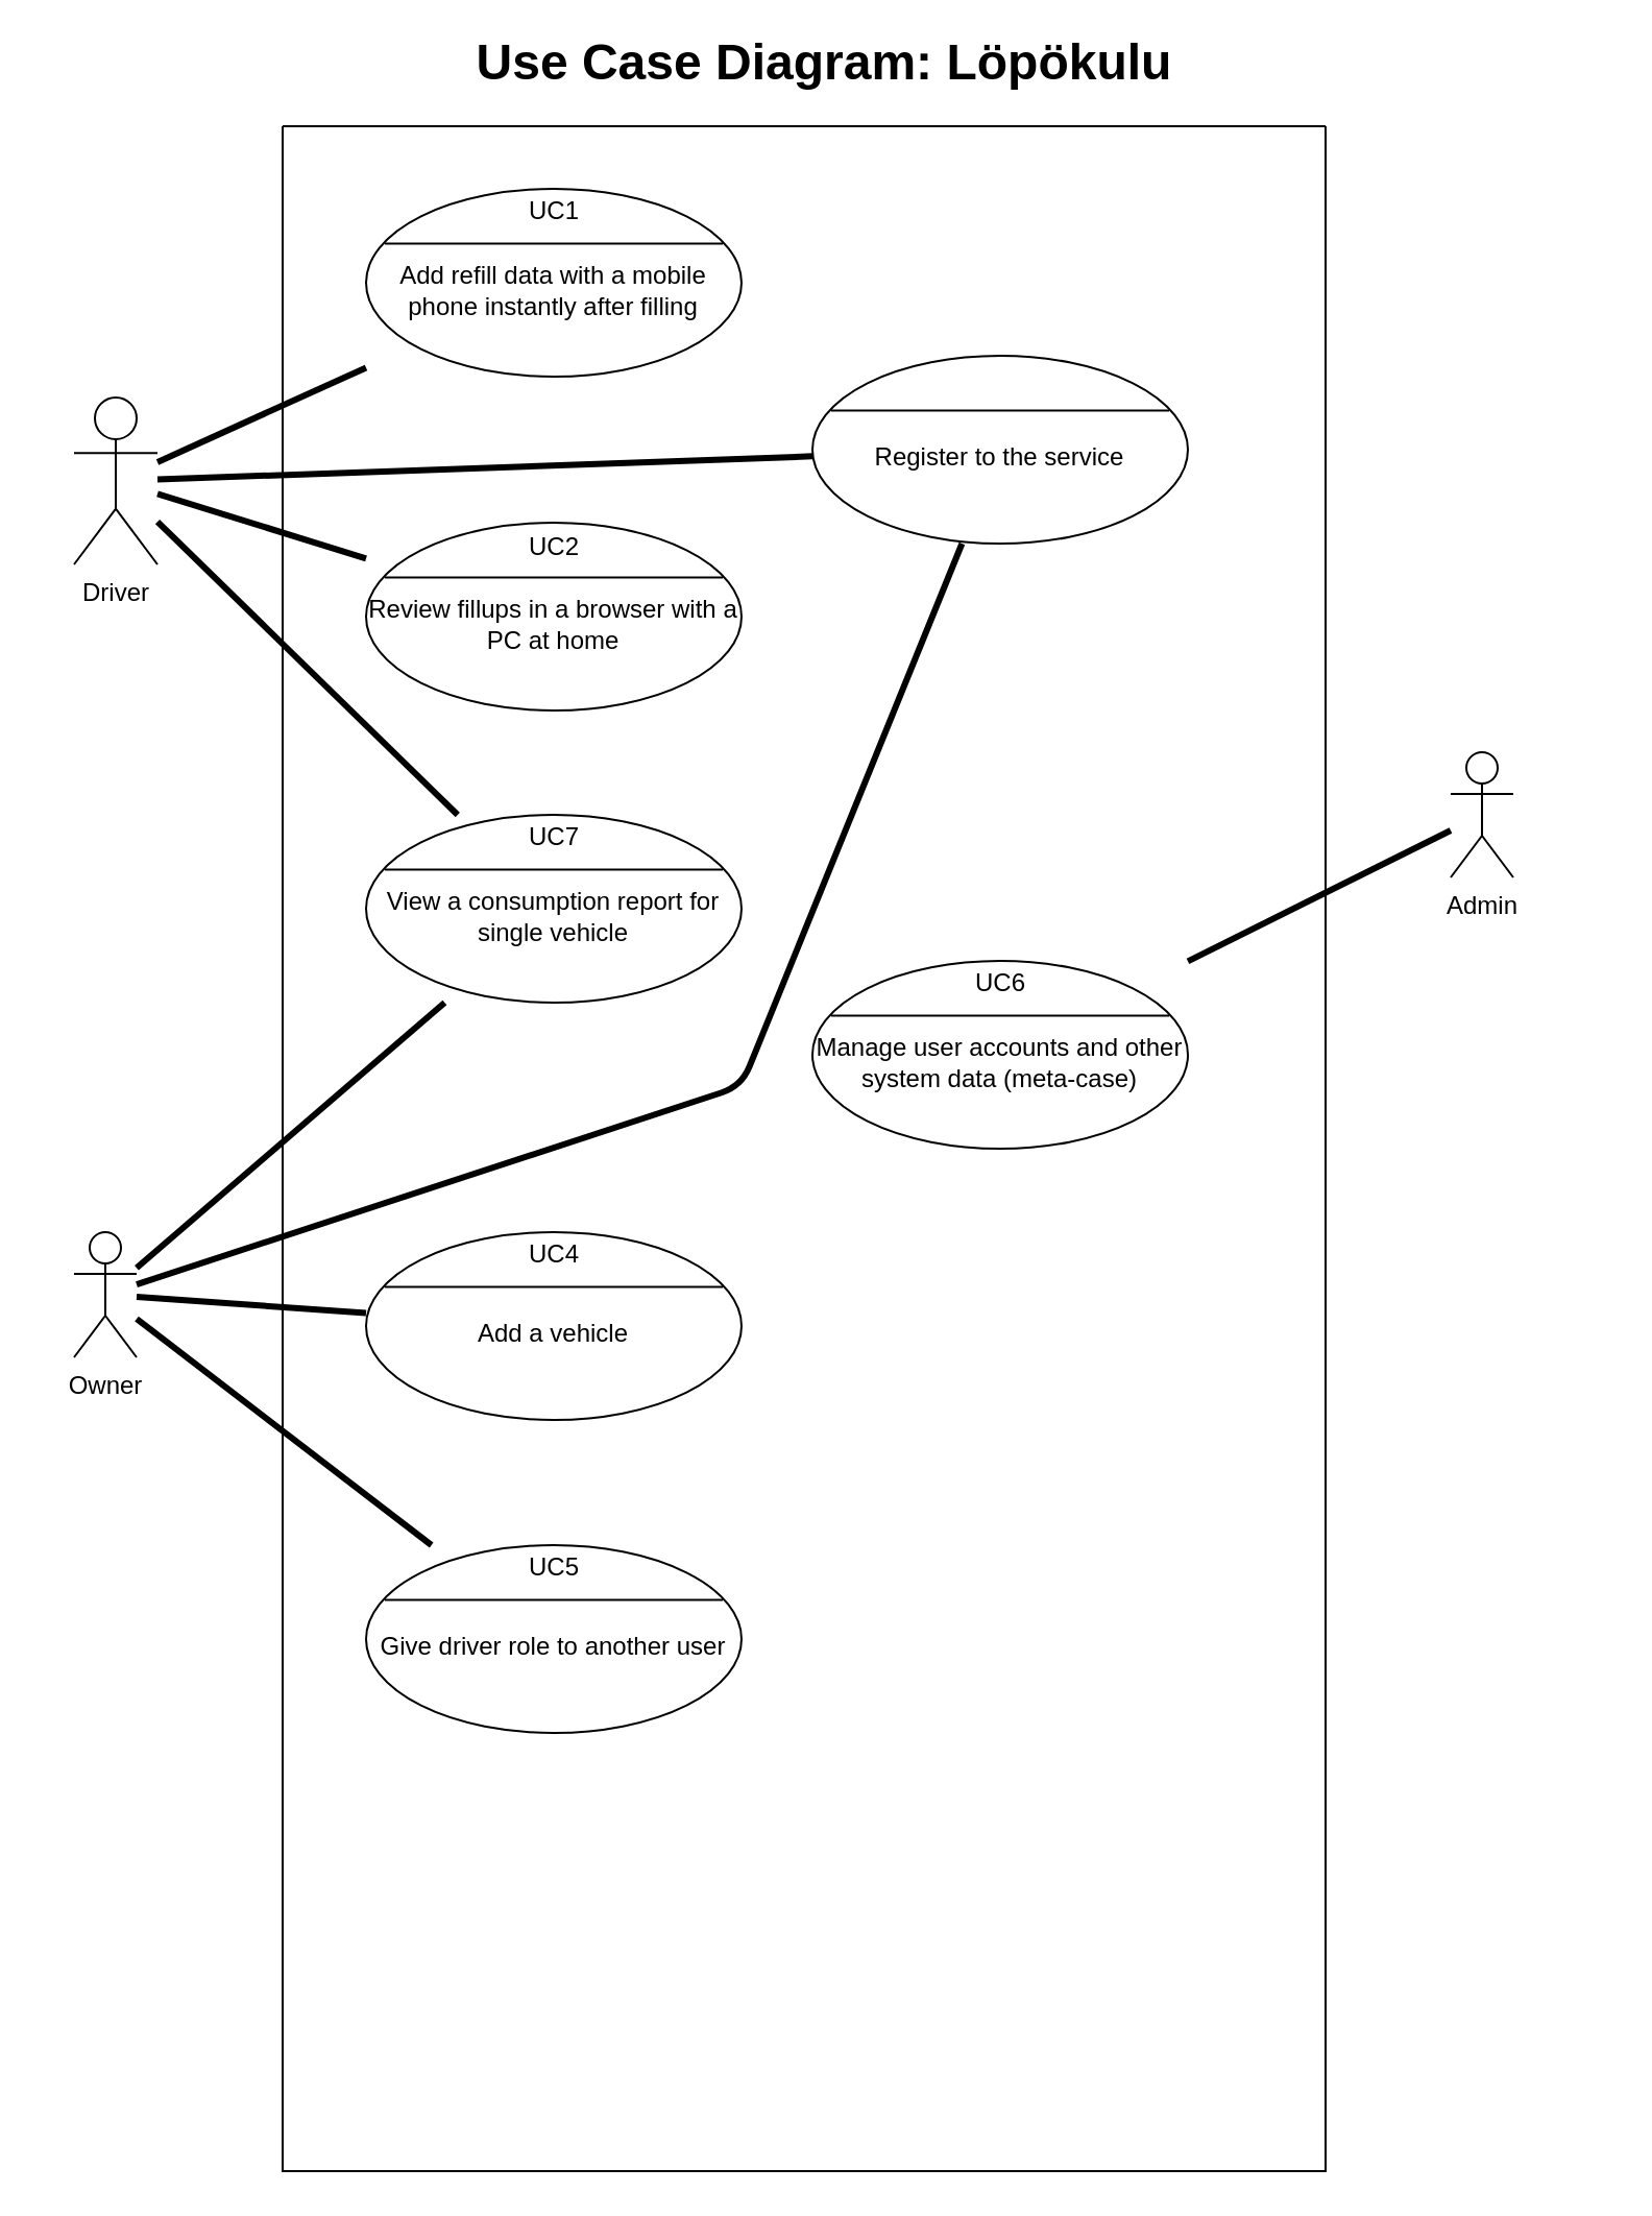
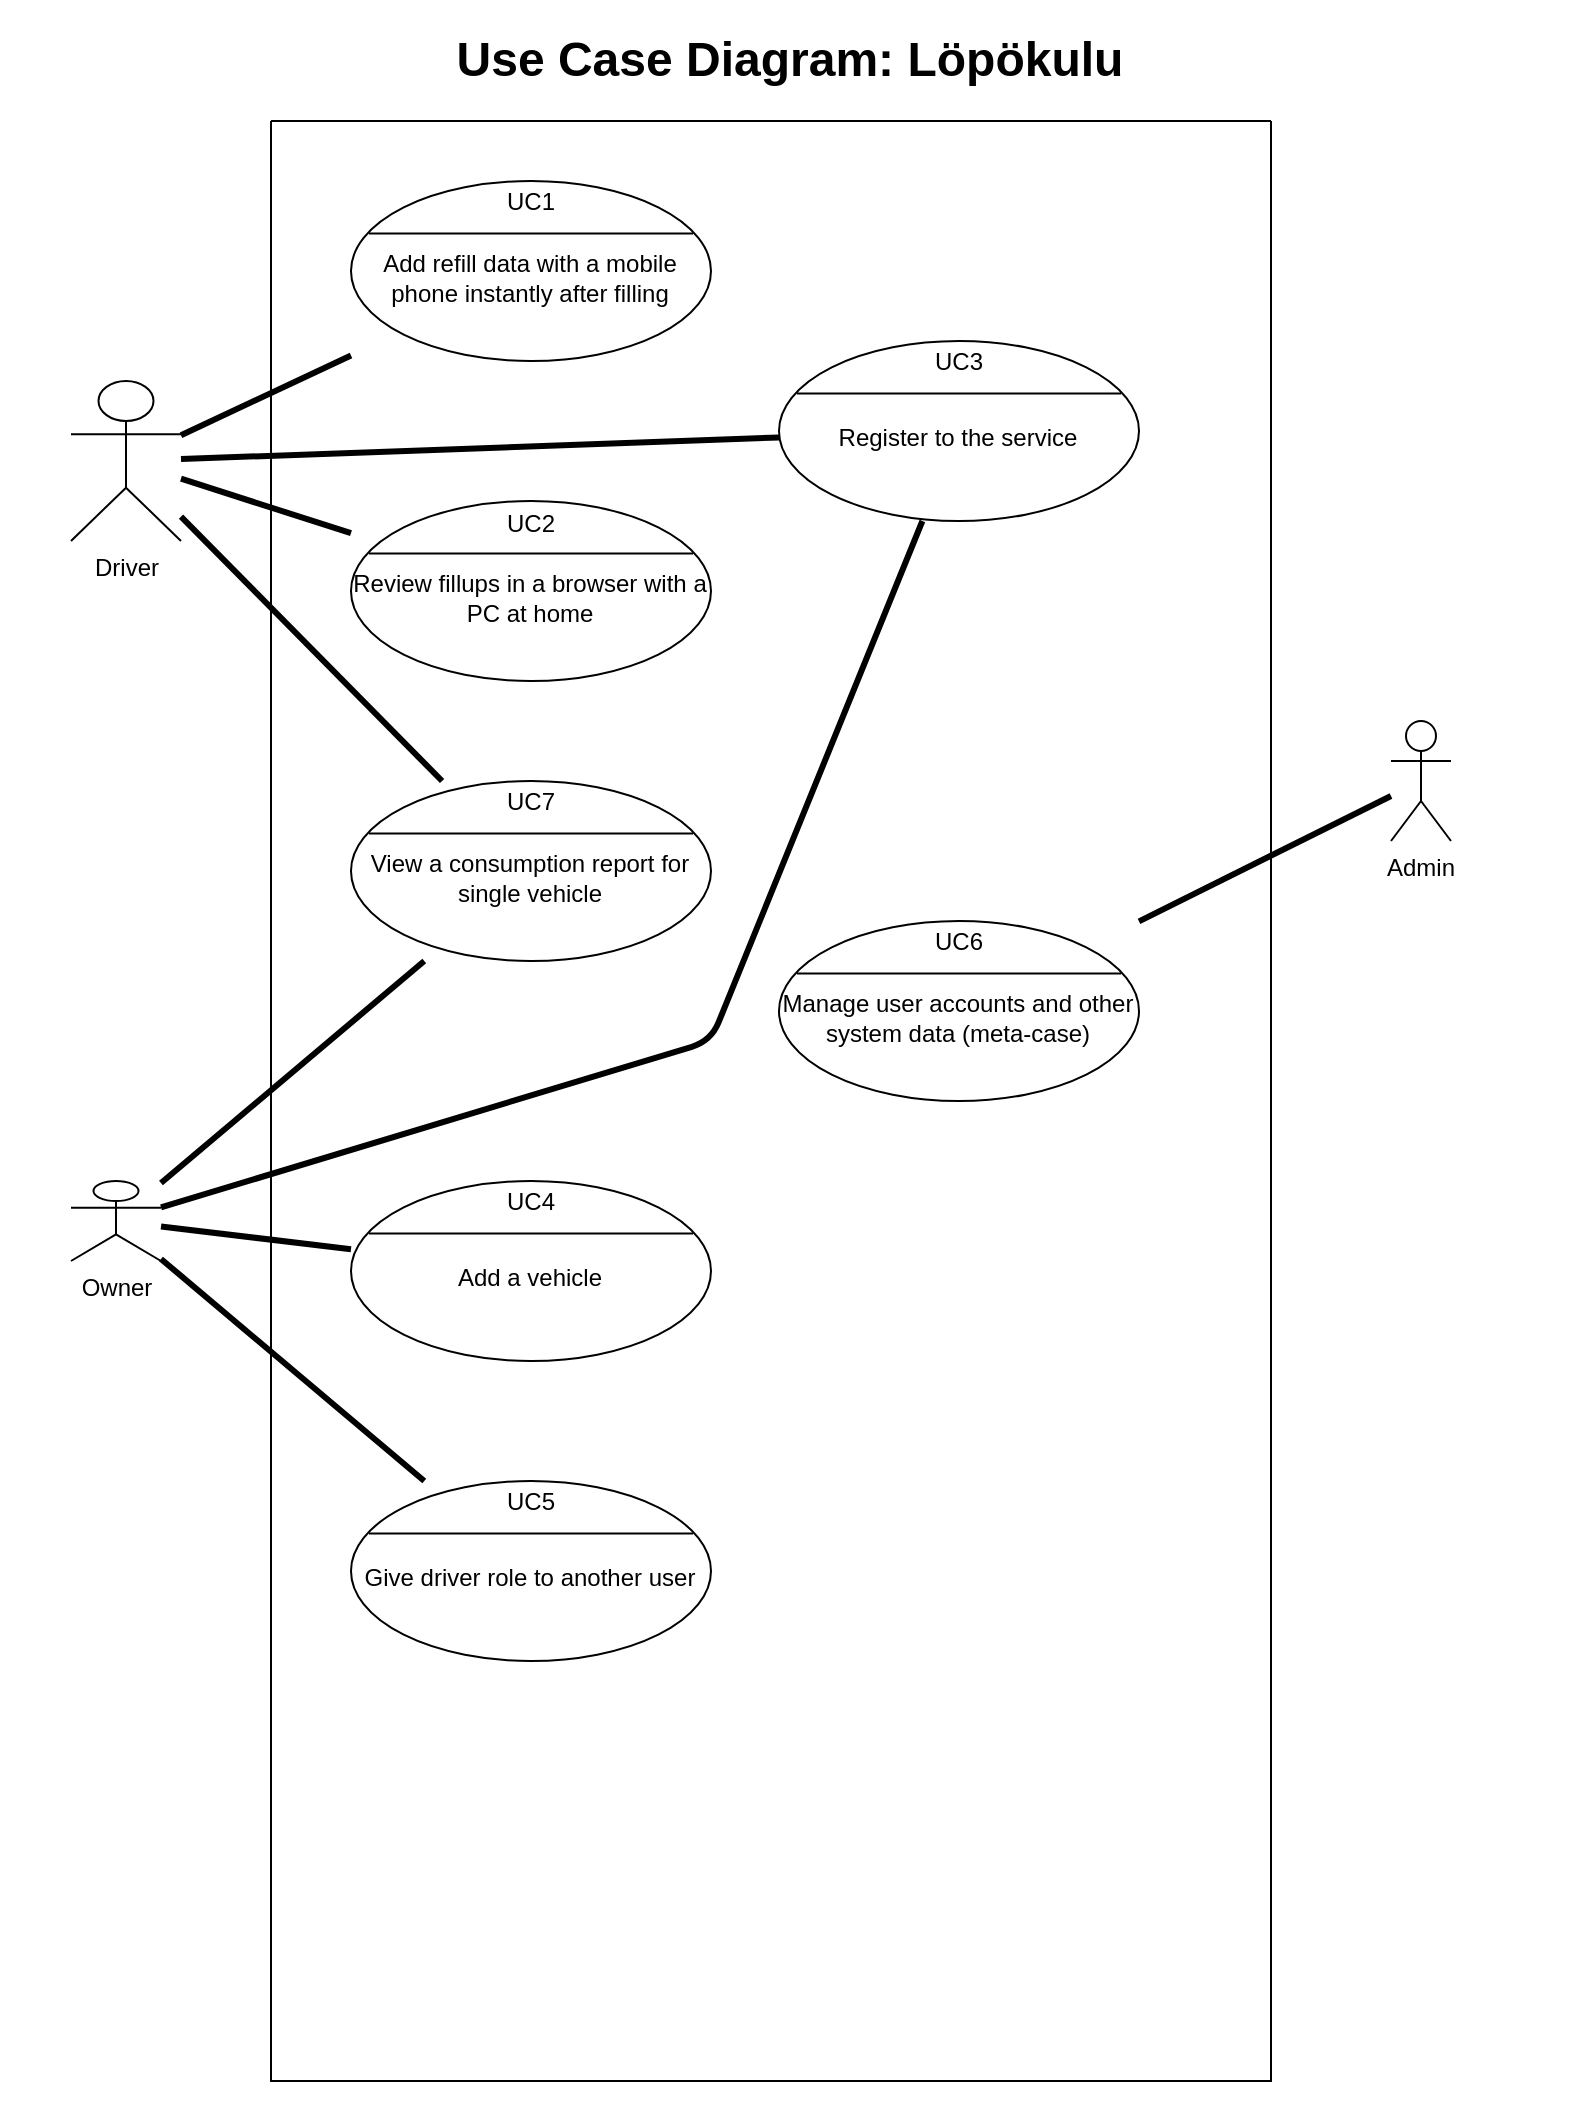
  <mxCell id="0" />
  <mxCell id="1" parent="0" />
  <mxCell id="2" value="" style="swimlane;startSize=0;" parent="1" vertex="1"><mxGeometry x="135" y="60" width="500" height="980" as="geometry" /></mxCell>
  <mxCell id="3" value="" style="shape=ellipse;container=1;horizontal=1;horizontalStack=0;resizeParent=1;resizeParentMax=0;resizeLast=0;html=1;dashed=0;collapsible=0;" vertex="1" parent="2"><mxGeometry x="40" y="30" width="180" height="90" as="geometry" /></mxCell>
  <mxCell id="4" value="UC1" style="html=1;strokeColor=none;fillColor=none;align=center;verticalAlign=middle;rotatable=0;" vertex="1" parent="3"><mxGeometry width="180" height="22.5" as="geometry" /></mxCell>
  <mxCell id="5" value="" style="line;strokeWidth=1;fillColor=none;rotatable=0;labelPosition=right;points=[];portConstraint=eastwest;dashed=0;resizeWidth=1;" vertex="1" parent="3"><mxGeometry x="9" y="22.5" width="162" height="7.5" as="geometry" /></mxCell>
  <mxCell id="6" value="Add refill data with a mobile phone instantly after filling" style="text;html=1;align=center;verticalAlign=middle;rotatable=0;whiteSpace=wrap;" vertex="1" parent="3"><mxGeometry y="30.0" width="180" height="37.5" as="geometry" /></mxCell>
  <mxCell id="7" value="" style="shape=ellipse;container=1;horizontal=1;horizontalStack=0;resizeParent=1;resizeParentMax=0;resizeLast=0;html=1;dashed=0;collapsible=0;" vertex="1" parent="2"><mxGeometry x="40" y="190" width="180" height="90" as="geometry" /></mxCell>
  <mxCell id="8" value="UC2" style="html=1;strokeColor=none;fillColor=none;align=center;verticalAlign=middle;rotatable=0;" vertex="1" parent="7"><mxGeometry y="1" width="180" height="22.5" as="geometry" /></mxCell>
  <mxCell id="9" value="" style="line;strokeWidth=1;fillColor=none;rotatable=0;labelPosition=right;points=[];portConstraint=eastwest;dashed=0;resizeWidth=1;" vertex="1" parent="7"><mxGeometry x="9" y="22.5" width="162" height="7.5" as="geometry" /></mxCell>
  <mxCell id="10" value="Review fillups in a browser with a PC at home" style="text;html=1;align=center;verticalAlign=middle;rotatable=0;whiteSpace=wrap;" vertex="1" parent="7"><mxGeometry y="30.0" width="180" height="37.5" as="geometry" /></mxCell>
  <mxCell id="11" value="" style="shape=ellipse;container=1;horizontal=1;horizontalStack=0;resizeParent=1;resizeParentMax=0;resizeLast=0;html=1;dashed=0;collapsible=0;" vertex="1" parent="2"><mxGeometry x="254" y="110" width="180" height="90" as="geometry" /></mxCell>
+ <mxCell id="12" value="UC3" style="html=1;strokeColor=none;fillColor=none;align=center;verticalAlign=middle;rotatable=0;" vertex="1" parent="11"><mxGeometry width="180" height="22.5" as="geometry" /></mxCell>
  <mxCell id="13" value="" style="line;strokeWidth=1;fillColor=none;rotatable=0;labelPosition=right;points=[];portConstraint=eastwest;dashed=0;resizeWidth=1;" vertex="1" parent="11"><mxGeometry x="9" y="22.5" width="162" height="7.5" as="geometry" /></mxCell>
  <mxCell id="14" value="Register to the service" style="text;html=1;align=center;verticalAlign=middle;rotatable=0;whiteSpace=wrap;" vertex="1" parent="11"><mxGeometry y="30.0" width="180" height="37.5" as="geometry" /></mxCell>
  <mxCell id="15" value="" style="shape=ellipse;container=1;horizontal=1;horizontalStack=0;resizeParent=1;resizeParentMax=0;resizeLast=0;html=1;dashed=0;collapsible=0;" vertex="1" parent="2"><mxGeometry x="40" y="530" width="180" height="90" as="geometry" /></mxCell>
  <mxCell id="16" value="UC4" style="html=1;strokeColor=none;fillColor=none;align=center;verticalAlign=middle;rotatable=0;" vertex="1" parent="15"><mxGeometry width="180" height="22.5" as="geometry" /></mxCell>
  <mxCell id="17" value="" style="line;strokeWidth=1;fillColor=none;rotatable=0;labelPosition=right;points=[];portConstraint=eastwest;dashed=0;resizeWidth=1;" vertex="1" parent="15"><mxGeometry x="9" y="22.5" width="162" height="7.5" as="geometry" /></mxCell>
  <mxCell id="18" value="Add a vehicle" style="text;html=1;align=center;verticalAlign=middle;rotatable=0;whiteSpace=wrap;" vertex="1" parent="15"><mxGeometry y="30.0" width="180" height="37.5" as="geometry" /></mxCell>
  <mxCell id="19" value="" style="shape=ellipse;container=1;horizontal=1;horizontalStack=0;resizeParent=1;resizeParentMax=0;resizeLast=0;html=1;dashed=0;collapsible=0;" vertex="1" parent="2"><mxGeometry x="40" y="680" width="180" height="90" as="geometry" /></mxCell>
  <mxCell id="20" value="UC5" style="html=1;strokeColor=none;fillColor=none;align=center;verticalAlign=middle;rotatable=0;" vertex="1" parent="19"><mxGeometry width="180" height="22.5" as="geometry" /></mxCell>
  <mxCell id="21" value="" style="line;strokeWidth=1;fillColor=none;rotatable=0;labelPosition=right;points=[];portConstraint=eastwest;dashed=0;resizeWidth=1;" vertex="1" parent="19"><mxGeometry x="9" y="22.5" width="162" height="7.5" as="geometry" /></mxCell>
  <mxCell id="22" value="Give driver role to another user" style="text;html=1;align=center;verticalAlign=middle;rotatable=0;whiteSpace=wrap;" vertex="1" parent="19"><mxGeometry y="30.0" width="180" height="37.5" as="geometry" /></mxCell>
  <mxCell id="23" value="" style="shape=ellipse;container=1;horizontal=1;horizontalStack=0;resizeParent=1;resizeParentMax=0;resizeLast=0;html=1;dashed=0;collapsible=0;" vertex="1" parent="2"><mxGeometry x="254" y="400" width="180" height="90" as="geometry" /></mxCell>
  <mxCell id="24" value="UC6" style="html=1;strokeColor=none;fillColor=none;align=center;verticalAlign=middle;rotatable=0;" vertex="1" parent="23"><mxGeometry width="180" height="22.5" as="geometry" /></mxCell>
  <mxCell id="25" value="" style="line;strokeWidth=1;fillColor=none;rotatable=0;labelPosition=right;points=[];portConstraint=eastwest;dashed=0;resizeWidth=1;" vertex="1" parent="23"><mxGeometry x="9" y="22.5" width="162" height="7.5" as="geometry" /></mxCell>
  <mxCell id="26" value="Manage user accounts and other system data (meta-case)" style="text;html=1;align=center;verticalAlign=middle;rotatable=0;whiteSpace=wrap;" vertex="1" parent="23"><mxGeometry y="30.0" width="180" height="37.5" as="geometry" /></mxCell>
- <mxCell id="27" value="Driver" style="shape=umlActor;verticalLabelPosition=bottom;verticalAlign=top;html=1;outlineConnect=0;" vertex="1" parent="1"><mxGeometry x="35" y="190" width="40" height="80" as="geometry" /></mxCell>
+ <mxCell id="27" value="Driver" style="shape=umlActor;verticalLabelPosition=bottom;verticalAlign=top;html=1;outlineConnect=0;" vertex="1" parent="1"><mxGeometry x="35" y="190" width="55" height="80" as="geometry" /></mxCell>
  <mxCell id="28" value="" style="endArrow=none;startArrow=none;endFill=0;startFill=0;endSize=8;html=1;verticalAlign=bottom;labelBackgroundColor=none;strokeWidth=3;" edge="1" parent="1" source="27" target="3"><mxGeometry width="160" relative="1" as="geometry"><mxPoint x="245" y="560" as="sourcePoint" /><mxPoint x="405" y="560" as="targetPoint" /></mxGeometry></mxCell>
  <mxCell id="29" value="" style="endArrow=none;startArrow=none;endFill=0;startFill=0;endSize=8;html=1;verticalAlign=bottom;labelBackgroundColor=none;strokeWidth=3;" edge="1" parent="1" source="27" target="7"><mxGeometry width="160" relative="1" as="geometry"><mxPoint x="245" y="560" as="sourcePoint" /><mxPoint x="55" y="420" as="targetPoint" /></mxGeometry></mxCell>
  <mxCell id="30" value="&lt;font style=&quot;font-size: 24px&quot;&gt;&lt;b&gt;Use Case Diagram: Löpökulu&lt;/b&gt;&lt;/font&gt;" style="text;html=1;strokeColor=none;fillColor=none;align=center;verticalAlign=middle;whiteSpace=wrap;rounded=0;" vertex="1" parent="1"><mxGeometry x="20" y="20" width="750" height="20" as="geometry" /></mxCell>
  <mxCell id="31" value="" style="endArrow=none;startArrow=none;endFill=0;startFill=0;endSize=8;html=1;verticalAlign=bottom;labelBackgroundColor=none;strokeWidth=3;" edge="1" parent="1" source="27" target="11"><mxGeometry width="160" relative="1" as="geometry"><mxPoint x="45" y="230" as="sourcePoint" /><mxPoint x="205" y="230" as="targetPoint" /></mxGeometry></mxCell>
  <mxCell id="32" value="" style="endArrow=none;startArrow=none;endFill=0;startFill=0;endSize=8;html=1;verticalAlign=bottom;labelBackgroundColor=none;strokeWidth=3;" edge="1" parent="1" source="33" target="15"><mxGeometry width="160" relative="1" as="geometry"><mxPoint x="305" y="560" as="sourcePoint" /><mxPoint x="465" y="560" as="targetPoint" /></mxGeometry></mxCell>
- <mxCell id="33" value="Owner" style="shape=umlActor;verticalLabelPosition=bottom;verticalAlign=top;html=1;outlineConnect=0;" vertex="1" parent="1"><mxGeometry x="35" y="590" width="30" height="60" as="geometry" /></mxCell>
+ <mxCell id="33" value="Owner" style="shape=umlActor;verticalLabelPosition=bottom;verticalAlign=top;html=1;outlineConnect=0;" vertex="1" parent="1"><mxGeometry x="35" y="590" width="45" height="40" as="geometry" /></mxCell>
  <mxCell id="34" value="" style="endArrow=none;startArrow=none;endFill=0;startFill=0;endSize=8;html=1;verticalAlign=bottom;labelBackgroundColor=none;strokeWidth=3;" edge="1" parent="1" source="33" target="19"><mxGeometry width="160" relative="1" as="geometry"><mxPoint x="105" y="910" as="sourcePoint" /><mxPoint x="265" y="910" as="targetPoint" /></mxGeometry></mxCell>
  <mxCell id="35" value="" style="endArrow=none;startArrow=none;endFill=0;startFill=0;endSize=8;html=1;verticalAlign=bottom;labelBackgroundColor=none;strokeWidth=3;" edge="1" parent="1" source="33" target="11"><mxGeometry width="160" relative="1" as="geometry"><mxPoint x="305" y="560" as="sourcePoint" /><mxPoint x="465" y="560" as="targetPoint" /><Array as="points"><mxPoint x="355" y="520" /></Array></mxGeometry></mxCell>
  <mxCell id="36" value="Admin" style="shape=umlActor;verticalLabelPosition=bottom;verticalAlign=top;html=1;" vertex="1" parent="1"><mxGeometry x="695" y="360" width="30" height="60" as="geometry" /></mxCell>
  <mxCell id="37" value="" style="endArrow=none;startArrow=none;endFill=0;startFill=0;endSize=8;html=1;verticalAlign=bottom;labelBackgroundColor=none;strokeWidth=3;" edge="1" parent="1" source="36" target="23"><mxGeometry width="160" relative="1" as="geometry"><mxPoint x="305" y="550" as="sourcePoint" /><mxPoint x="465" y="550" as="targetPoint" /></mxGeometry></mxCell>
  <mxCell id="38" value="" style="shape=ellipse;container=1;horizontal=1;horizontalStack=0;resizeParent=1;resizeParentMax=0;resizeLast=0;html=1;dashed=0;collapsible=0;" vertex="1" parent="1"><mxGeometry x="175" y="390" width="180" height="90" as="geometry" /></mxCell>
  <mxCell id="39" value="UC7" style="html=1;strokeColor=none;fillColor=none;align=center;verticalAlign=middle;rotatable=0;" vertex="1" parent="38"><mxGeometry width="180" height="22.5" as="geometry" /></mxCell>
  <mxCell id="40" value="" style="line;strokeWidth=1;fillColor=none;rotatable=0;labelPosition=right;points=[];portConstraint=eastwest;dashed=0;resizeWidth=1;" vertex="1" parent="38"><mxGeometry x="9" y="22.5" width="162" height="7.5" as="geometry" /></mxCell>
  <mxCell id="41" value="View a consumption report for single vehicle" style="text;html=1;align=center;verticalAlign=middle;rotatable=0;whiteSpace=wrap;" vertex="1" parent="38"><mxGeometry y="30.0" width="180" height="37.5" as="geometry" /></mxCell>
  <mxCell id="42" value="" style="endArrow=none;startArrow=none;endFill=0;startFill=0;endSize=8;html=1;verticalAlign=bottom;labelBackgroundColor=none;strokeWidth=3;" edge="1" parent="1" source="33" target="38"><mxGeometry width="160" relative="1" as="geometry"><mxPoint x="305" y="540" as="sourcePoint" /><mxPoint x="465" y="540" as="targetPoint" /></mxGeometry></mxCell>
  <mxCell id="43" value="" style="endArrow=none;startArrow=none;endFill=0;startFill=0;endSize=8;html=1;verticalAlign=bottom;labelBackgroundColor=none;strokeWidth=3;" edge="1" parent="1" source="27" target="38"><mxGeometry width="160" relative="1" as="geometry"><mxPoint x="305" y="540" as="sourcePoint" /><mxPoint x="465" y="540" as="targetPoint" /></mxGeometry></mxCell>
